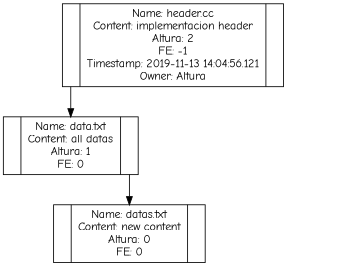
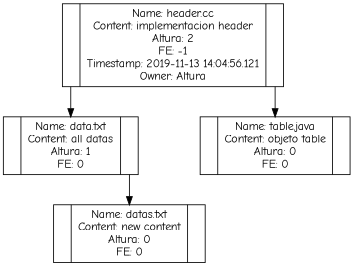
  digraph {
    fontname="Comic Neue"
    nodesep=0.5
    node [fontname="Comic Neue" shape=record]
    edge [fontname="Comic Neue" tailport=A1]
    n1 [height=0.5 label="  <A0> |Name: header.cc\nContent: implementacion header\nAltura: 2\nFE: -1\nTimestamp: 2019-11-13 14:04:56.121\nOwner: Altura | <A1> " width=1]
    n2 [height=0.5 label="  <A0> |Name: data.txt\nContent: all datas\nAltura: 1\nFE: 0 | <A1> " width=1]
+   n3 [height=0.5 label="  <A0> |Name: table.java\nContent: objeto table\nAltura: 0\nFE: 0 | <A1> " width=1]
    n4 [height=0.5 label="  <A0> |Name: datas.txt\nContent: new content\nAltura: 0\nFE: 0 | <A1> " width=1]
    n1 -> n2 [tailport=A0]
+   n1 -> n3
    n2 -> n4
  }
